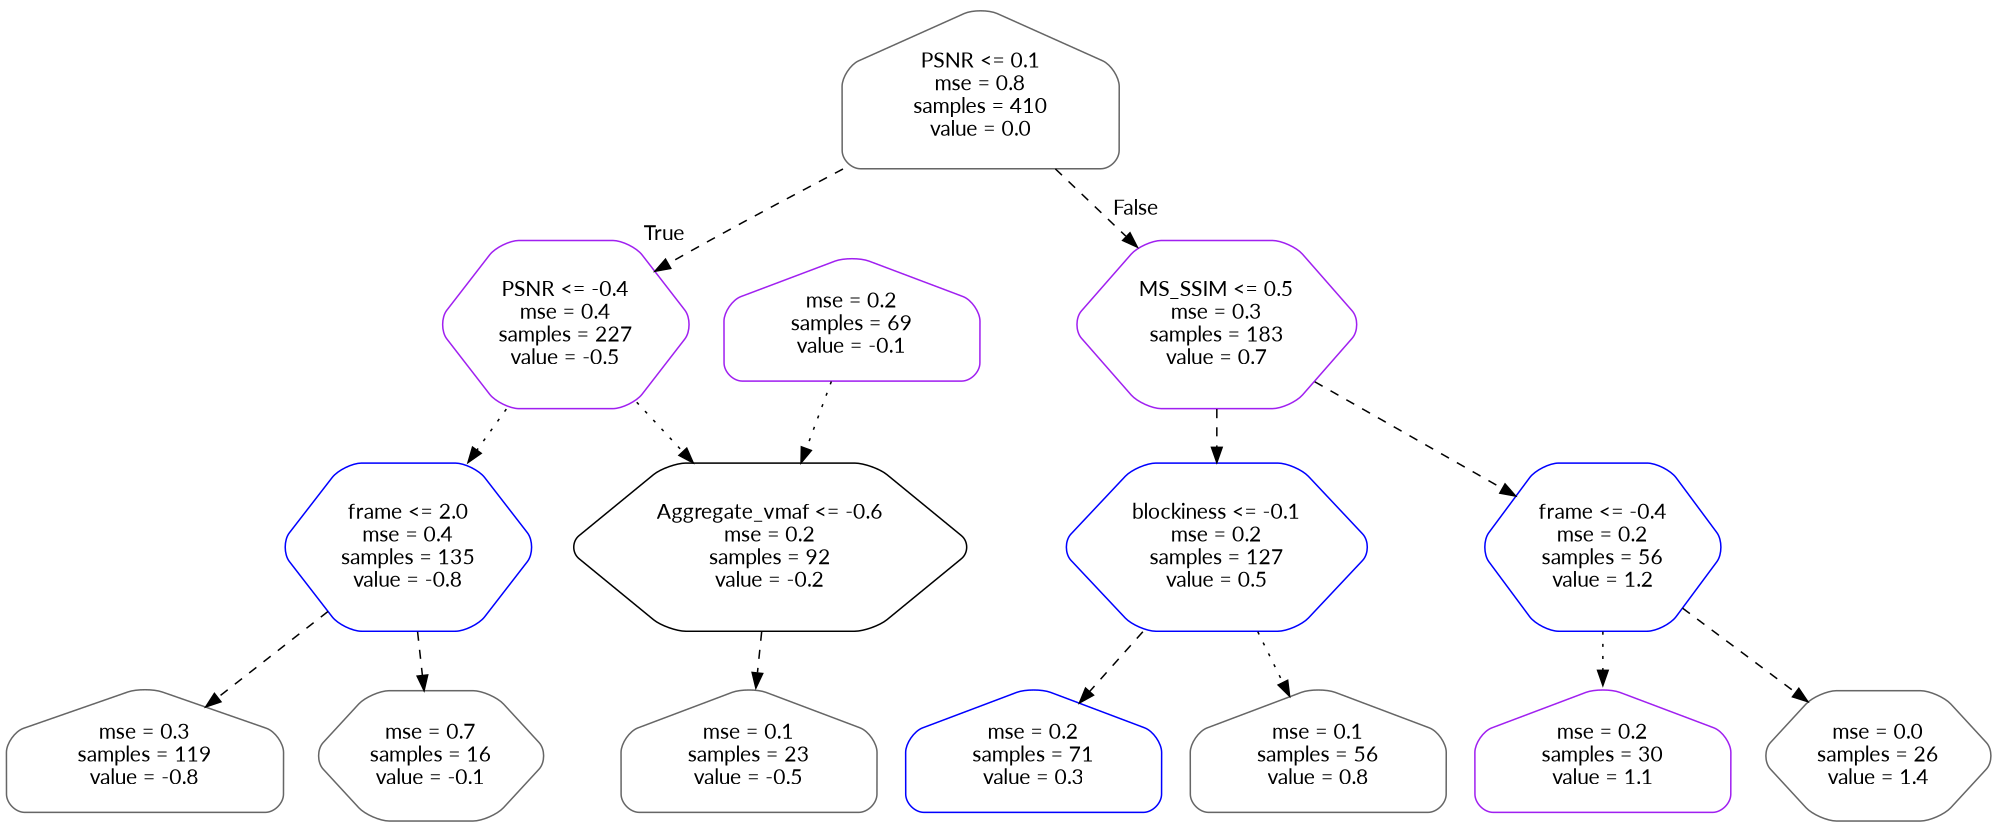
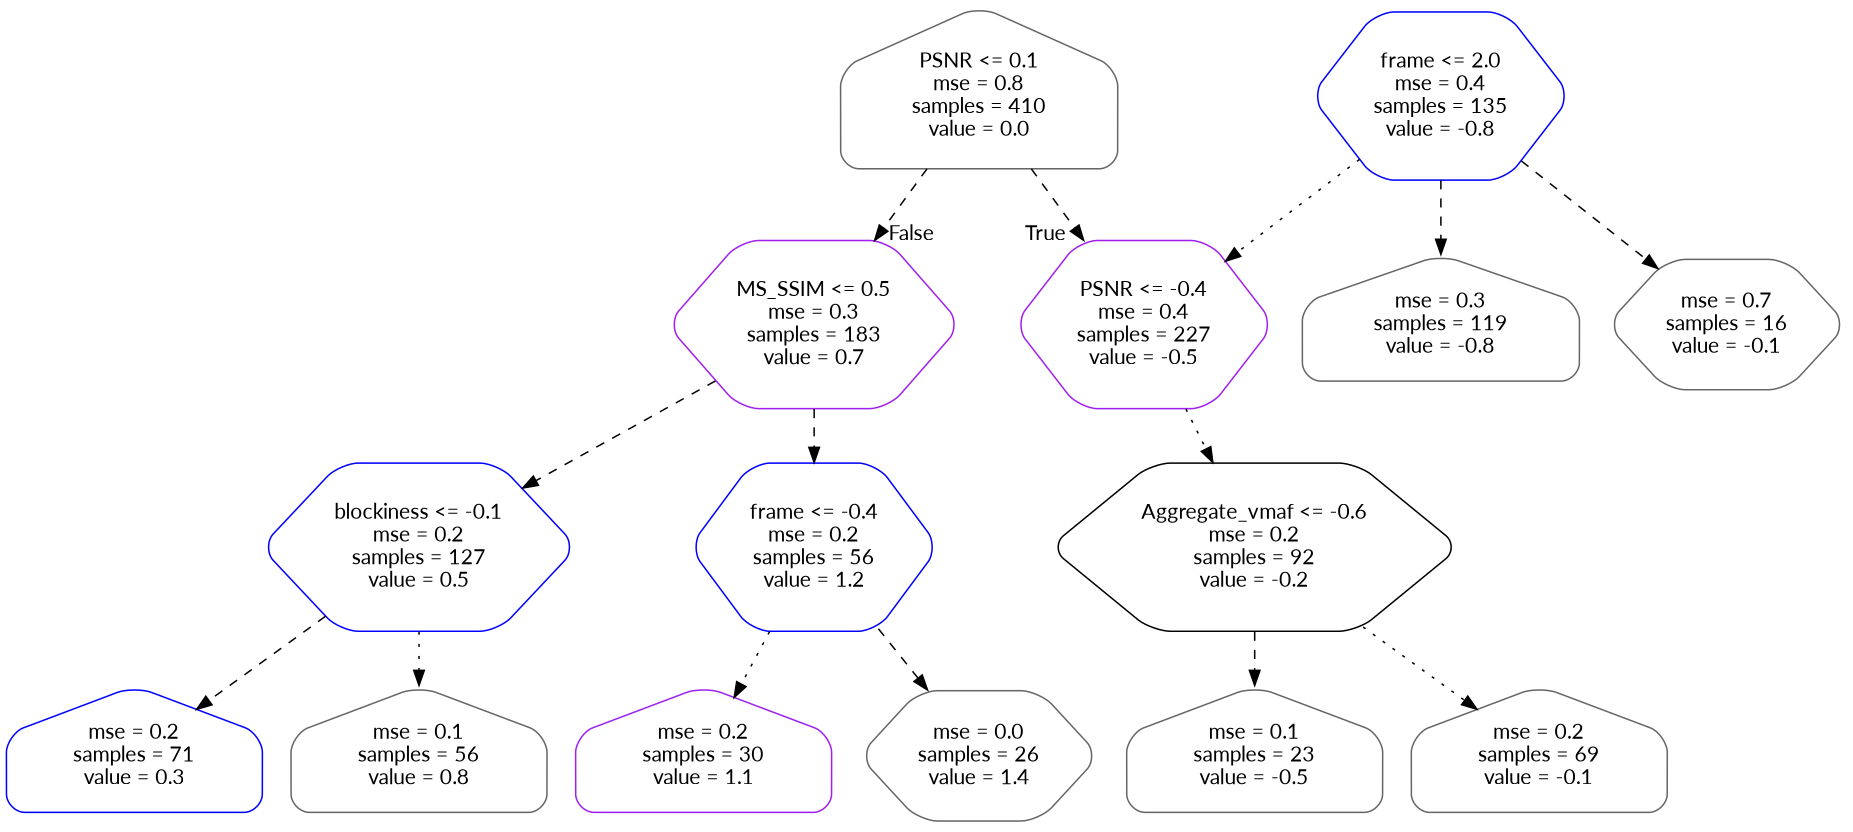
  digraph {
    fontname=Lato
    node [color=gray40 fontname=Lato shape=hexagon style=rounded]
    edge [fontname=Lato style=dashed]
    n1 [label="PSNR <= 0.1\nmse = 0.8\nsamples = 410\nvalue = 0.0" shape=house]
    n2 [color=purple label="PSNR <= -0.4\nmse = 0.4\nsamples = 227\nvalue = -0.5"]
    n3 [color=purple label="MS_SSIM <= 0.5\nmse = 0.3\nsamples = 183\nvalue = 0.7"]
    n4 [color=blue label="frame <= 2.0\nmse = 0.4\nsamples = 135\nvalue = -0.8"]
    n5 [color=black label="Aggregate_vmaf <= -0.6\nmse = 0.2\nsamples = 92\nvalue = -0.2"]
    n6 [color=blue label="blockiness <= -0.1\nmse = 0.2\nsamples = 127\nvalue = 0.5"]
    n7 [color=blue label="frame <= -0.4\nmse = 0.2\nsamples = 56\nvalue = 1.2"]
    n8 [label="mse = 0.3\nsamples = 119\nvalue = -0.8" shape=house]
    n9 [label="mse = 0.7\nsamples = 16\nvalue = -0.1"]
    n10 [label="mse = 0.1\nsamples = 23\nvalue = -0.5" shape=house]
-   n11 [color=purple label="mse = 0.2\nsamples = 69\nvalue = -0.1" shape=house]
+   n11 [label="mse = 0.2\nsamples = 69\nvalue = -0.1" shape=house]
    n12 [color=blue label="mse = 0.2\nsamples = 71\nvalue = 0.3" shape=house]
    n13 [label="mse = 0.1\nsamples = 56\nvalue = 0.8" shape=house]
    n14 [color=purple label="mse = 0.2\nsamples = 30\nvalue = 1.1" shape=house]
    n15 [label="mse = 0.0\nsamples = 26\nvalue = 1.4"]
    n1 -> n2 [headlabel=True labelangle=45 labeldistance=2.5]
    n1 -> n3 [headlabel=False labelangle=-45 labeldistance=2.5]
-   n2 -> n4 [style=dotted]
+   n4 -> n2 [style=dotted]
    n2 -> n5 [style=dotted]
    n3 -> n6
    n3 -> n7
    n4 -> n8
    n4 -> n9
    n5 -> n10
-   n11 -> n5 [style=dotted]
+   n5 -> n11 [style=dotted]
    n6 -> n12
    n6 -> n13 [style=dotted]
    n7 -> n14 [style=dotted]
    n7 -> n15
  }
